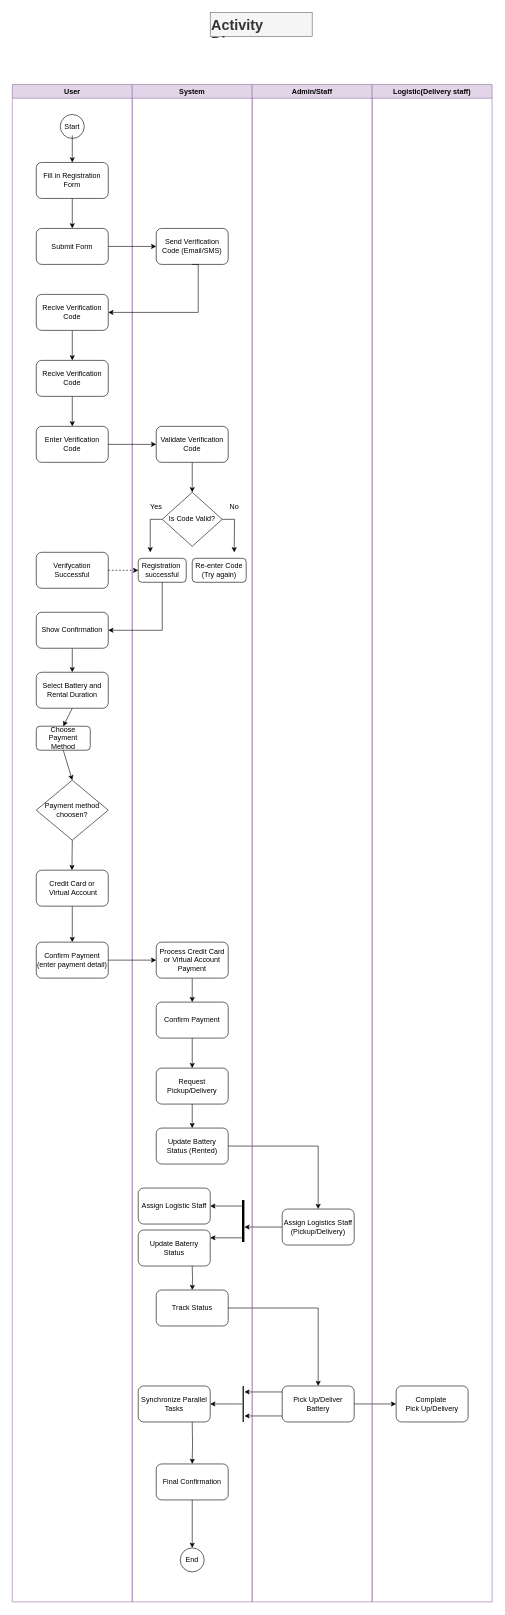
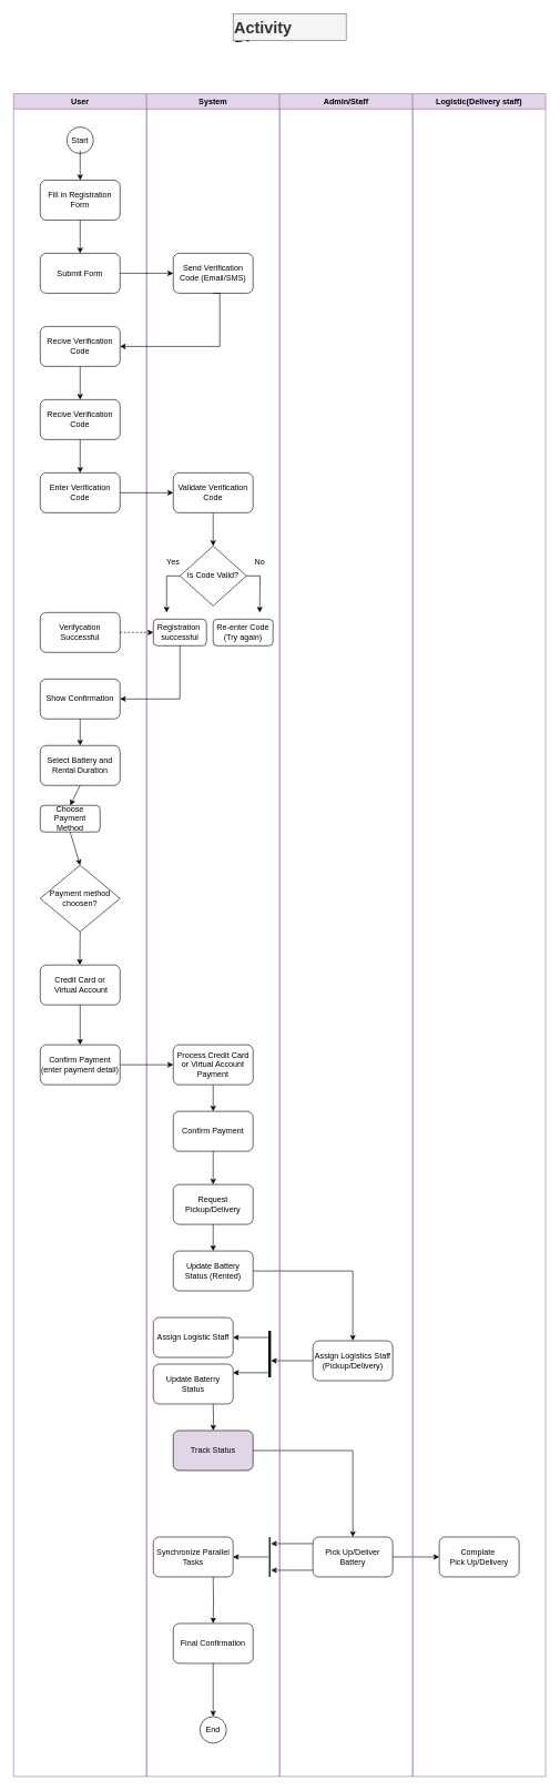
  <mxCell id="0" />
  <mxCell id="1" parent="0" />
  <mxCell id="2" value="User" style="swimlane;whiteSpace=wrap;html=1;fillColor=#e1d5e7;strokeColor=#9673a6;" vertex="1" parent="1"><mxGeometry x="20" y="140" width="200" height="2530" as="geometry" /></mxCell>
  <mxCell id="3" value="Fill in Registration Form" style="rounded=1;whiteSpace=wrap;html=1;" vertex="1" parent="2"><mxGeometry x="40" y="130" width="120" height="60" as="geometry" /></mxCell>
  <mxCell id="4" value="" style="endArrow=classic;html=1;rounded=0;exitX=0.5;exitY=1;exitDx=0;exitDy=0;entryX=0.5;entryY=0;entryDx=0;entryDy=0;" edge="1" parent="2" source="3" target="6"><mxGeometry width="50" height="50" relative="1" as="geometry"><mxPoint x="220" y="260" as="sourcePoint" /><mxPoint x="100" y="210" as="targetPoint" /></mxGeometry></mxCell>
  <mxCell id="5" value="" style="ellipse;whiteSpace=wrap;html=1;aspect=fixed;" vertex="1" parent="2"><mxGeometry x="80" y="50" width="40" height="40" as="geometry" /></mxCell>
  <mxCell id="6" value="Submit Form" style="rounded=1;whiteSpace=wrap;html=1;" vertex="1" parent="2"><mxGeometry x="40" y="240" width="120" height="60" as="geometry" /></mxCell>
  <mxCell id="7" style="edgeStyle=orthogonalEdgeStyle;rounded=0;orthogonalLoop=1;jettySize=auto;html=1;exitX=0.5;exitY=1;exitDx=0;exitDy=0;entryX=0.5;entryY=0;entryDx=0;entryDy=0;" edge="1" parent="2" source="8" target="3"><mxGeometry relative="1" as="geometry" /></mxCell>
  <mxCell id="8" value="Start" style="text;html=1;align=center;verticalAlign=middle;whiteSpace=wrap;rounded=0;" vertex="1" parent="2"><mxGeometry x="70" y="55" width="60" height="30" as="geometry" /></mxCell>
  <mxCell id="9" style="edgeStyle=orthogonalEdgeStyle;rounded=0;orthogonalLoop=1;jettySize=auto;html=1;exitX=0.5;exitY=1;exitDx=0;exitDy=0;entryX=0.5;entryY=0;entryDx=0;entryDy=0;" edge="1" parent="2" source="10" target="12"><mxGeometry relative="1" as="geometry" /></mxCell>
  <mxCell id="10" value="Recive Verification Code" style="rounded=1;whiteSpace=wrap;html=1;" vertex="1" parent="2"><mxGeometry x="40" y="350" width="120" height="60" as="geometry" /></mxCell>
  <mxCell id="11" style="edgeStyle=orthogonalEdgeStyle;rounded=0;orthogonalLoop=1;jettySize=auto;html=1;exitX=0.5;exitY=1;exitDx=0;exitDy=0;entryX=0.5;entryY=0;entryDx=0;entryDy=0;" edge="1" parent="2" source="12" target="13"><mxGeometry relative="1" as="geometry" /></mxCell>
  <mxCell id="12" value="&lt;span style=&quot;caret-color: rgb(0, 0, 0); color: rgb(0, 0, 0); font-family: Helvetica; font-size: 12px; font-style: normal; font-variant-caps: normal; font-weight: 400; letter-spacing: normal; orphans: auto; text-align: center; text-indent: 0px; text-transform: none; white-space: normal; widows: auto; word-spacing: 0px; -webkit-text-stroke-width: 0px; background-color: rgb(251, 251, 251); text-decoration: none; display: inline !important; float: none;&quot;&gt;Recive Verification Code&lt;/span&gt;" style="rounded=1;whiteSpace=wrap;html=1;" vertex="1" parent="2"><mxGeometry x="40" y="460" width="120" height="60" as="geometry" /></mxCell>
  <mxCell id="13" value="Enter Verification Code" style="rounded=1;whiteSpace=wrap;html=1;" vertex="1" parent="2"><mxGeometry x="40" y="570" width="120" height="60" as="geometry" /></mxCell>
  <mxCell id="14" value="Verifycation Successful" style="rounded=1;whiteSpace=wrap;html=1;" vertex="1" parent="2"><mxGeometry x="40" y="780" width="120" height="60" as="geometry" /></mxCell>
  <mxCell id="15" style="edgeStyle=orthogonalEdgeStyle;rounded=0;orthogonalLoop=1;jettySize=auto;html=1;exitX=0.5;exitY=1;exitDx=0;exitDy=0;entryX=0.5;entryY=0;entryDx=0;entryDy=0;" edge="1" parent="2" source="16" target="17"><mxGeometry relative="1" as="geometry" /></mxCell>
  <mxCell id="16" value="Show Confirmation" style="rounded=1;whiteSpace=wrap;html=1;" vertex="1" parent="2"><mxGeometry x="40" y="880" width="120" height="60" as="geometry" /></mxCell>
  <mxCell id="17" value="Select Battery and Rental Duration" style="rounded=1;whiteSpace=wrap;html=1;" vertex="1" parent="2"><mxGeometry x="40" y="980" width="120" height="60" as="geometry" /></mxCell>
  <mxCell id="18" value="Choose Payment Method" style="rounded=1;whiteSpace=wrap;html=1;" vertex="1" parent="2"><mxGeometry x="40" y="1070" width="90" height="40" as="geometry" /></mxCell>
  <mxCell id="19" value="Payment method choosen?" style="rhombus;whiteSpace=wrap;html=1;" vertex="1" parent="2"><mxGeometry x="40" y="1160" width="120" height="100" as="geometry" /></mxCell>
  <mxCell id="20" value="Credit Card or&lt;div&gt;&amp;nbsp;Virtual Account&lt;/div&gt;" style="rounded=1;whiteSpace=wrap;html=1;" vertex="1" parent="2"><mxGeometry x="40" y="1310" width="120" height="60" as="geometry" /></mxCell>
  <mxCell id="21" value="" style="endArrow=classic;html=1;rounded=0;exitX=0.5;exitY=1;exitDx=0;exitDy=0;" edge="1" parent="2" source="19"><mxGeometry width="50" height="50" relative="1" as="geometry"><mxPoint x="130" y="1280" as="sourcePoint" /><mxPoint x="99.5" y="1310" as="targetPoint" /></mxGeometry></mxCell>
  <mxCell id="22" value="" style="endArrow=classic;html=1;rounded=0;exitX=0.5;exitY=1;exitDx=0;exitDy=0;" edge="1" parent="2" source="20"><mxGeometry width="50" height="50" relative="1" as="geometry"><mxPoint x="70" y="1440" as="sourcePoint" /><mxPoint x="100" y="1430" as="targetPoint" /></mxGeometry></mxCell>
  <mxCell id="23" value="Confirm Payment&lt;div&gt;(enter payment detail)&lt;/div&gt;" style="rounded=1;whiteSpace=wrap;html=1;" vertex="1" parent="2"><mxGeometry x="40" y="1430" width="120" height="60" as="geometry" /></mxCell>
  <mxCell id="24" value="" style="endArrow=classic;html=1;rounded=0;exitX=0.5;exitY=1;exitDx=0;exitDy=0;entryX=0.5;entryY=0;entryDx=0;entryDy=0;" edge="1" parent="2" source="17" target="18"><mxGeometry width="50" height="50" relative="1" as="geometry"><mxPoint x="220" y="1120" as="sourcePoint" /><mxPoint x="270" y="1070" as="targetPoint" /></mxGeometry></mxCell>
  <mxCell id="25" value="" style="endArrow=classic;html=1;rounded=0;exitX=0.5;exitY=1;exitDx=0;exitDy=0;entryX=0.5;entryY=0;entryDx=0;entryDy=0;" edge="1" parent="2" source="18" target="19"><mxGeometry width="50" height="50" relative="1" as="geometry"><mxPoint x="100" y="1140" as="sourcePoint" /><mxPoint x="270" y="1070" as="targetPoint" /></mxGeometry></mxCell>
  <mxCell id="26" value="System" style="swimlane;whiteSpace=wrap;html=1;fillColor=#e1d5e7;strokeColor=#9673a6;" vertex="1" parent="1"><mxGeometry x="220" y="140" width="200" height="2530" as="geometry" /></mxCell>
  <mxCell id="27" value="Send Verification Code (Email/SMS)" style="rounded=1;whiteSpace=wrap;html=1;" vertex="1" parent="26"><mxGeometry x="40" y="240" width="120" height="60" as="geometry" /></mxCell>
  <mxCell id="28" style="edgeStyle=orthogonalEdgeStyle;rounded=0;orthogonalLoop=1;jettySize=auto;html=1;exitX=0.5;exitY=1;exitDx=0;exitDy=0;entryX=0.5;entryY=0;entryDx=0;entryDy=0;" edge="1" parent="26" source="29" target="32"><mxGeometry relative="1" as="geometry" /></mxCell>
  <mxCell id="29" value="Validate Verification Code" style="rounded=1;whiteSpace=wrap;html=1;" vertex="1" parent="26"><mxGeometry x="40" y="570" width="120" height="60" as="geometry" /></mxCell>
  <mxCell id="30" style="edgeStyle=orthogonalEdgeStyle;rounded=0;orthogonalLoop=1;jettySize=auto;html=1;exitX=1;exitY=0.5;exitDx=0;exitDy=0;" edge="1" parent="26" source="32"><mxGeometry relative="1" as="geometry"><mxPoint x="170" y="780" as="targetPoint" /></mxGeometry></mxCell>
  <mxCell id="31" style="edgeStyle=orthogonalEdgeStyle;rounded=0;orthogonalLoop=1;jettySize=auto;html=1;exitX=0;exitY=0.5;exitDx=0;exitDy=0;" edge="1" parent="26" source="32"><mxGeometry relative="1" as="geometry"><mxPoint x="30" y="780" as="targetPoint" /><Array as="points"><mxPoint x="30" y="725" /></Array></mxGeometry></mxCell>
  <mxCell id="32" value="Is Code Valid?" style="rhombus;whiteSpace=wrap;html=1;" vertex="1" parent="26"><mxGeometry x="50" y="680" width="100" height="90" as="geometry" /></mxCell>
  <mxCell id="33" value="Yes" style="text;html=1;align=center;verticalAlign=middle;whiteSpace=wrap;rounded=0;" vertex="1" parent="26"><mxGeometry x="10" y="690" width="60" height="30" as="geometry" /></mxCell>
  <mxCell id="34" value="No" style="text;html=1;align=center;verticalAlign=middle;resizable=0;points=[];autosize=1;strokeColor=none;fillColor=none;" vertex="1" parent="26"><mxGeometry x="150" y="690" width="40" height="30" as="geometry" /></mxCell>
  <mxCell id="35" value="Registration&amp;nbsp;&lt;div&gt;successful&lt;/div&gt;" style="rounded=1;whiteSpace=wrap;html=1;" vertex="1" parent="26"><mxGeometry x="10" y="790" width="80" height="40" as="geometry" /></mxCell>
  <mxCell id="36" value="Re-enter Code (Try again)" style="rounded=1;whiteSpace=wrap;html=1;" vertex="1" parent="26"><mxGeometry x="100" y="790" width="90" height="40" as="geometry" /></mxCell>
  <mxCell id="37" style="edgeStyle=orthogonalEdgeStyle;rounded=0;orthogonalLoop=1;jettySize=auto;html=1;exitX=0.5;exitY=1;exitDx=0;exitDy=0;entryX=0.5;entryY=0;entryDx=0;entryDy=0;" edge="1" parent="26" source="38" target="42"><mxGeometry relative="1" as="geometry" /></mxCell>
  <mxCell id="38" value="Process Credit Card or Virtual Account&lt;div&gt;Payment&lt;/div&gt;" style="rounded=1;whiteSpace=wrap;html=1;" vertex="1" parent="26"><mxGeometry x="40" y="1430" width="120" height="60" as="geometry" /></mxCell>
  <mxCell id="39" style="edgeStyle=orthogonalEdgeStyle;rounded=0;orthogonalLoop=1;jettySize=auto;html=1;exitX=0.5;exitY=1;exitDx=0;exitDy=0;entryX=0.5;entryY=0;entryDx=0;entryDy=0;" edge="1" parent="26" source="40" target="43"><mxGeometry relative="1" as="geometry" /></mxCell>
  <mxCell id="40" value="Request Pickup/Delivery" style="rounded=1;whiteSpace=wrap;html=1;" vertex="1" parent="26"><mxGeometry x="40" y="1640" width="120" height="60" as="geometry" /></mxCell>
  <mxCell id="41" style="edgeStyle=orthogonalEdgeStyle;rounded=0;orthogonalLoop=1;jettySize=auto;html=1;exitX=0.5;exitY=1;exitDx=0;exitDy=0;" edge="1" parent="26" source="42" target="40"><mxGeometry relative="1" as="geometry" /></mxCell>
  <mxCell id="42" value="Confirm Payment" style="rounded=1;whiteSpace=wrap;html=1;" vertex="1" parent="26"><mxGeometry x="40" y="1530" width="120" height="60" as="geometry" /></mxCell>
  <mxCell id="43" value="Update Battery&lt;div&gt;Status (Rented)&lt;/div&gt;" style="rounded=1;whiteSpace=wrap;html=1;" vertex="1" parent="26"><mxGeometry x="40" y="1740" width="120" height="60" as="geometry" /></mxCell>
  <mxCell id="44" value="" style="line;strokeWidth=4;html=1;perimeter=backbonePerimeter;points=[];outlineConnect=0;rotation=90;" vertex="1" parent="26"><mxGeometry x="150" y="1890" width="70" height="10" as="geometry" /></mxCell>
  <mxCell id="45" value="" style="endArrow=classic;html=1;rounded=0;" edge="1" parent="26" source="44"><mxGeometry width="50" height="50" relative="1" as="geometry"><mxPoint x="120" y="1840" as="sourcePoint" /><mxPoint x="130" y="1870" as="targetPoint" /></mxGeometry></mxCell>
  <mxCell id="46" value="" style="endArrow=classic;html=1;rounded=0;exitX=0.9;exitY=0.6;exitDx=0;exitDy=0;exitPerimeter=0;" edge="1" parent="26" source="44"><mxGeometry width="50" height="50" relative="1" as="geometry"><mxPoint x="80" y="1920" as="sourcePoint" /><mxPoint x="130" y="1923" as="targetPoint" /></mxGeometry></mxCell>
  <mxCell id="47" style="edgeStyle=orthogonalEdgeStyle;rounded=0;orthogonalLoop=1;jettySize=auto;html=1;exitX=0.75;exitY=1;exitDx=0;exitDy=0;entryX=0.5;entryY=0;entryDx=0;entryDy=0;" edge="1" parent="26" target="48"><mxGeometry relative="1" as="geometry"><mxPoint x="100" y="1970" as="sourcePoint" /></mxGeometry></mxCell>
- <mxCell id="48" value="Track Status" style="rounded=1;whiteSpace=wrap;html=1;" vertex="1" parent="26"><mxGeometry x="40" y="2010" width="120" height="60" as="geometry" /></mxCell>
+ <mxCell id="48" value="Track Status" style="rounded=1;whiteSpace=wrap;html=1;fillColor=#e1d5e7;" vertex="1" parent="26"><mxGeometry x="40" y="2010" width="120" height="60" as="geometry" /></mxCell>
  <mxCell id="49" value="" style="endArrow=classic;html=1;rounded=0;exitX=0.9;exitY=0.6;exitDx=0;exitDy=0;exitPerimeter=0;" edge="1" parent="26"><mxGeometry width="50" height="50" relative="1" as="geometry"><mxPoint x="183" y="2200" as="sourcePoint" /><mxPoint x="130" y="2200" as="targetPoint" /><Array as="points"><mxPoint x="170" y="2200" /></Array></mxGeometry></mxCell>
  <mxCell id="50" style="edgeStyle=orthogonalEdgeStyle;rounded=0;orthogonalLoop=1;jettySize=auto;html=1;exitX=0.75;exitY=1;exitDx=0;exitDy=0;entryX=0.5;entryY=0;entryDx=0;entryDy=0;" edge="1" parent="26" target="52"><mxGeometry relative="1" as="geometry"><mxPoint x="100" y="2230" as="sourcePoint" /></mxGeometry></mxCell>
  <mxCell id="51" style="edgeStyle=orthogonalEdgeStyle;rounded=0;orthogonalLoop=1;jettySize=auto;html=1;exitX=0.5;exitY=1;exitDx=0;exitDy=0;" edge="1" parent="26" source="52" target="53"><mxGeometry relative="1" as="geometry" /></mxCell>
  <mxCell id="52" value="Final Confirmation" style="rounded=1;whiteSpace=wrap;html=1;" vertex="1" parent="26"><mxGeometry x="40" y="2300" width="120" height="60" as="geometry" /></mxCell>
  <mxCell id="53" value="End" style="ellipse;whiteSpace=wrap;html=1;aspect=fixed;" vertex="1" parent="26"><mxGeometry x="80" y="2440" width="40" height="40" as="geometry" /></mxCell>
  <mxCell id="54" value="Assign Logistics Staff&lt;div&gt;(Pickup/Delivery)&lt;/div&gt;" style="rounded=1;whiteSpace=wrap;html=1;" vertex="1" parent="26"><mxGeometry x="250" y="1875" width="120" height="60" as="geometry" /></mxCell>
  <mxCell id="55" value="Pick Up/Deliver Battery" style="rounded=1;whiteSpace=wrap;html=1;" vertex="1" parent="26"><mxGeometry x="250" y="2170" width="120" height="60" as="geometry" /></mxCell>
  <mxCell id="56" value="" style="endArrow=classic;html=1;rounded=0;exitX=0.9;exitY=0.6;exitDx=0;exitDy=0;exitPerimeter=0;" edge="1" parent="26"><mxGeometry width="50" height="50" relative="1" as="geometry"><mxPoint x="250" y="2220" as="sourcePoint" /><mxPoint x="187.0" y="2220" as="targetPoint" /></mxGeometry></mxCell>
  <mxCell id="57" value="" style="endArrow=classic;html=1;rounded=0;" edge="1" parent="26"><mxGeometry width="50" height="50" relative="1" as="geometry"><mxPoint x="250" y="2180" as="sourcePoint" /><mxPoint x="187.0" y="2180" as="targetPoint" /></mxGeometry></mxCell>
  <mxCell id="58" value="Complate&amp;nbsp;&lt;div&gt;Pick Up/Delivery&lt;/div&gt;" style="rounded=1;whiteSpace=wrap;html=1;" vertex="1" parent="26"><mxGeometry x="440" y="2170" width="120" height="60" as="geometry" /></mxCell>
  <mxCell id="59" style="edgeStyle=orthogonalEdgeStyle;rounded=0;orthogonalLoop=1;jettySize=auto;html=1;exitX=1;exitY=0.5;exitDx=0;exitDy=0;entryX=0.5;entryY=0;entryDx=0;entryDy=0;" edge="1" parent="26" source="43" target="54"><mxGeometry relative="1" as="geometry"><mxPoint x="320" y="1770" as="targetPoint" /></mxGeometry></mxCell>
  <mxCell id="60" value="" style="endArrow=classic;html=1;rounded=0;exitX=0;exitY=0.5;exitDx=0;exitDy=0;" edge="1" parent="26" source="54" target="44"><mxGeometry width="50" height="50" relative="1" as="geometry"><mxPoint x="120" y="1880" as="sourcePoint" /><mxPoint x="190" y="1860" as="targetPoint" /></mxGeometry></mxCell>
  <mxCell id="61" style="edgeStyle=orthogonalEdgeStyle;rounded=0;orthogonalLoop=1;jettySize=auto;html=1;exitX=1;exitY=0.5;exitDx=0;exitDy=0;entryX=0.5;entryY=0;entryDx=0;entryDy=0;" edge="1" parent="26" source="48" target="55"><mxGeometry relative="1" as="geometry"><mxPoint x="310" y="2040" as="targetPoint" /></mxGeometry></mxCell>
  <mxCell id="62" style="edgeStyle=orthogonalEdgeStyle;rounded=0;orthogonalLoop=1;jettySize=auto;html=1;exitX=1;exitY=0.5;exitDx=0;exitDy=0;entryX=0;entryY=0.5;entryDx=0;entryDy=0;" edge="1" parent="26" source="55" target="58"><mxGeometry relative="1" as="geometry" /></mxCell>
  <mxCell id="63" value="" style="line;strokeWidth=2;html=1;rotation=90;" vertex="1" parent="26"><mxGeometry x="155" y="2195" width="60" height="10" as="geometry" /></mxCell>
  <mxCell id="64" value="Assign Logistic Staff" style="rounded=1;whiteSpace=wrap;html=1;" vertex="1" parent="26"><mxGeometry x="10" y="1840" width="120" height="60" as="geometry" /></mxCell>
  <mxCell id="65" value="Update Baterry Status" style="rounded=1;whiteSpace=wrap;html=1;" vertex="1" parent="26"><mxGeometry x="10" y="1910" width="120" height="60" as="geometry" /></mxCell>
  <mxCell id="66" value="Synchronize Parallel Tasks" style="rounded=1;whiteSpace=wrap;html=1;" vertex="1" parent="26"><mxGeometry x="10" y="2170" width="120" height="60" as="geometry" /></mxCell>
  <mxCell id="67" value="Admin/Staff" style="swimlane;whiteSpace=wrap;html=1;fillColor=#e1d5e7;strokeColor=#9673a6;" vertex="1" parent="1"><mxGeometry x="420" y="140" width="200" height="2530" as="geometry" /></mxCell>
  <mxCell id="68" value="Logistic(Delivery staff)" style="swimlane;whiteSpace=wrap;html=1;fillColor=#e1d5e7;strokeColor=#9673a6;" vertex="1" parent="1"><mxGeometry x="620" y="140" width="200" height="2530" as="geometry" /></mxCell>
  <mxCell id="69" style="edgeStyle=orthogonalEdgeStyle;rounded=0;orthogonalLoop=1;jettySize=auto;html=1;exitX=1;exitY=0.5;exitDx=0;exitDy=0;entryX=0;entryY=0.5;entryDx=0;entryDy=0;" edge="1" parent="1" source="6" target="27"><mxGeometry relative="1" as="geometry" /></mxCell>
  <mxCell id="70" style="edgeStyle=orthogonalEdgeStyle;rounded=0;orthogonalLoop=1;jettySize=auto;html=1;exitX=0.5;exitY=1;exitDx=0;exitDy=0;entryX=1;entryY=0.5;entryDx=0;entryDy=0;" edge="1" parent="1" source="27" target="10"><mxGeometry relative="1" as="geometry"><mxPoint x="190" y="527.38" as="targetPoint" /><mxPoint x="328.68" y="440" as="sourcePoint" /><Array as="points"><mxPoint x="330" y="440" /><mxPoint x="330" y="520" /></Array></mxGeometry></mxCell>
  <mxCell id="71" style="edgeStyle=orthogonalEdgeStyle;rounded=0;orthogonalLoop=1;jettySize=auto;html=1;exitX=1;exitY=0.5;exitDx=0;exitDy=0;entryX=0;entryY=0.5;entryDx=0;entryDy=0;" edge="1" parent="1" source="13" target="29"><mxGeometry relative="1" as="geometry" /></mxCell>
  <mxCell id="72" style="edgeStyle=orthogonalEdgeStyle;rounded=0;orthogonalLoop=1;jettySize=auto;html=1;exitX=1;exitY=0.5;exitDx=0;exitDy=0;entryX=0;entryY=0.5;entryDx=0;entryDy=0;dashed=1;" edge="1" parent="1" source="14" target="35"><mxGeometry relative="1" as="geometry" /></mxCell>
  <mxCell id="73" style="edgeStyle=orthogonalEdgeStyle;rounded=0;orthogonalLoop=1;jettySize=auto;html=1;exitX=0.5;exitY=1;exitDx=0;exitDy=0;entryX=1;entryY=0.5;entryDx=0;entryDy=0;" edge="1" parent="1" source="35" target="16"><mxGeometry relative="1" as="geometry"><mxPoint x="269.737" y="1050" as="targetPoint" /></mxGeometry></mxCell>
  <mxCell id="74" style="edgeStyle=orthogonalEdgeStyle;rounded=0;orthogonalLoop=1;jettySize=auto;html=1;exitX=1;exitY=0.5;exitDx=0;exitDy=0;entryX=0;entryY=0.5;entryDx=0;entryDy=0;" edge="1" parent="1" source="23" target="38"><mxGeometry relative="1" as="geometry" /></mxCell>
  <mxCell id="75" value="&lt;h1 style=&quot;margin-top: 0px;&quot;&gt;Activity Diagram&lt;/h1&gt;" style="text;html=1;whiteSpace=wrap;overflow=hidden;rounded=0;fillColor=#f5f5f5;fontColor=#333333;strokeColor=#666666;" vertex="1" parent="1"><mxGeometry x="350" y="20" width="170" height="40" as="geometry" /></mxCell>
